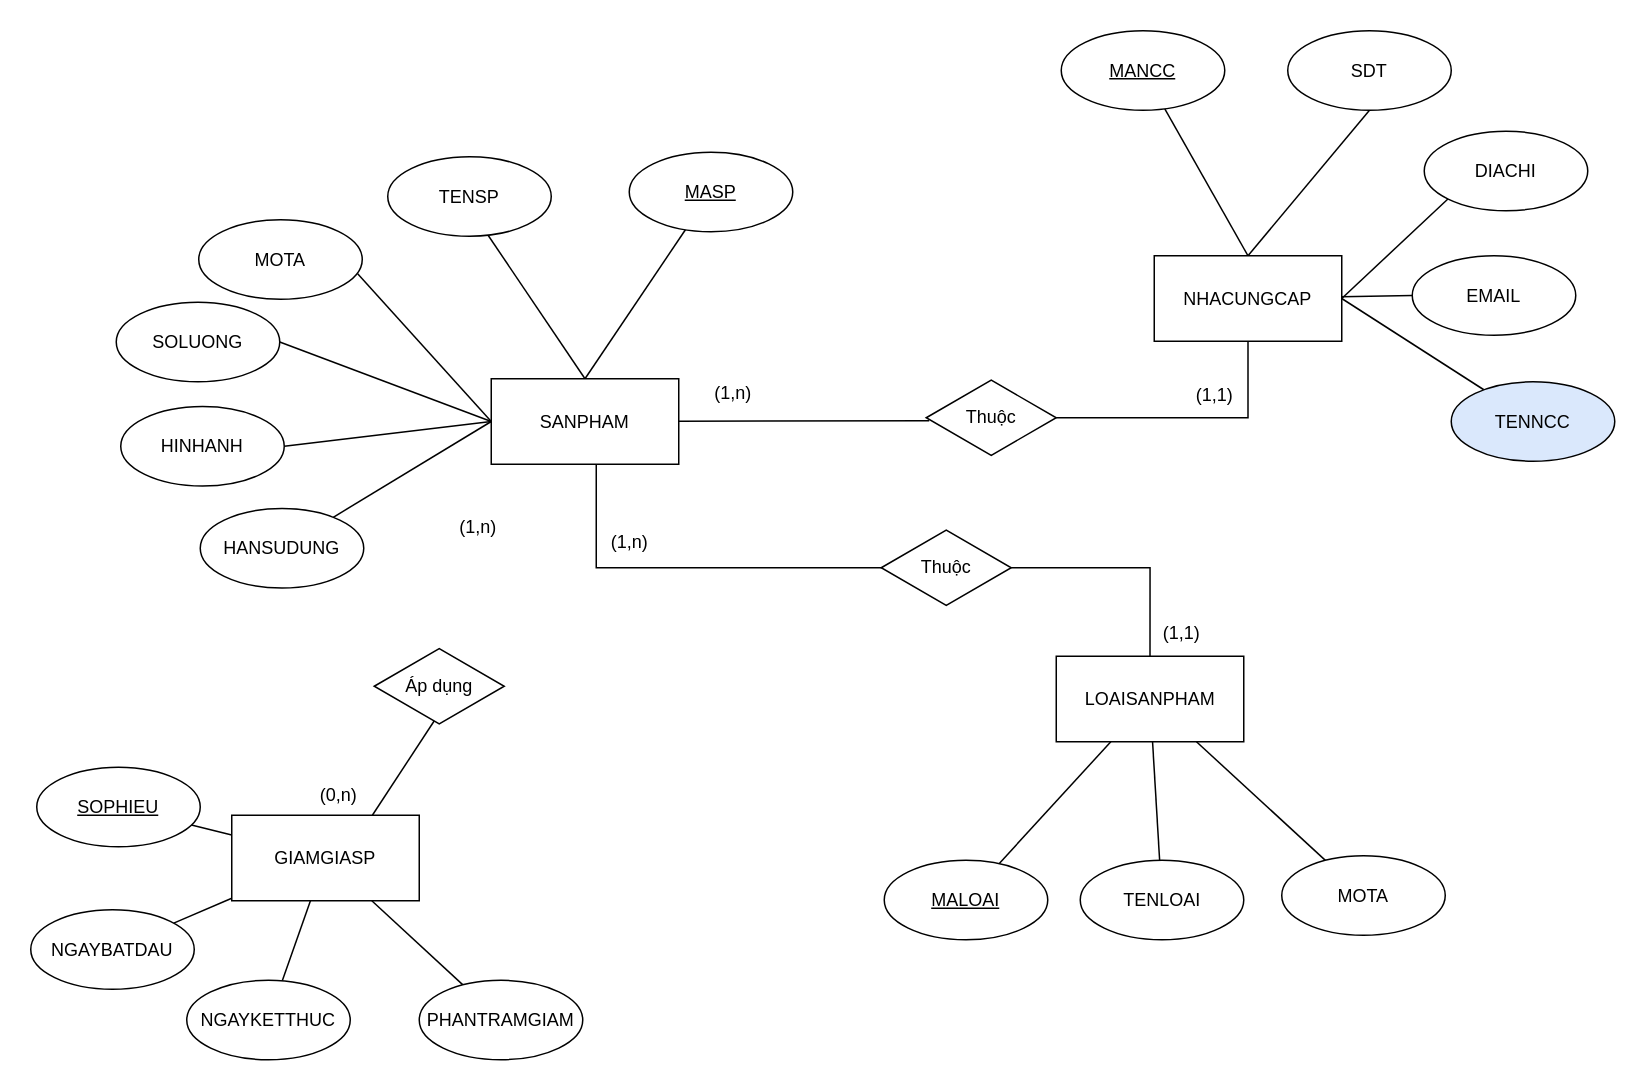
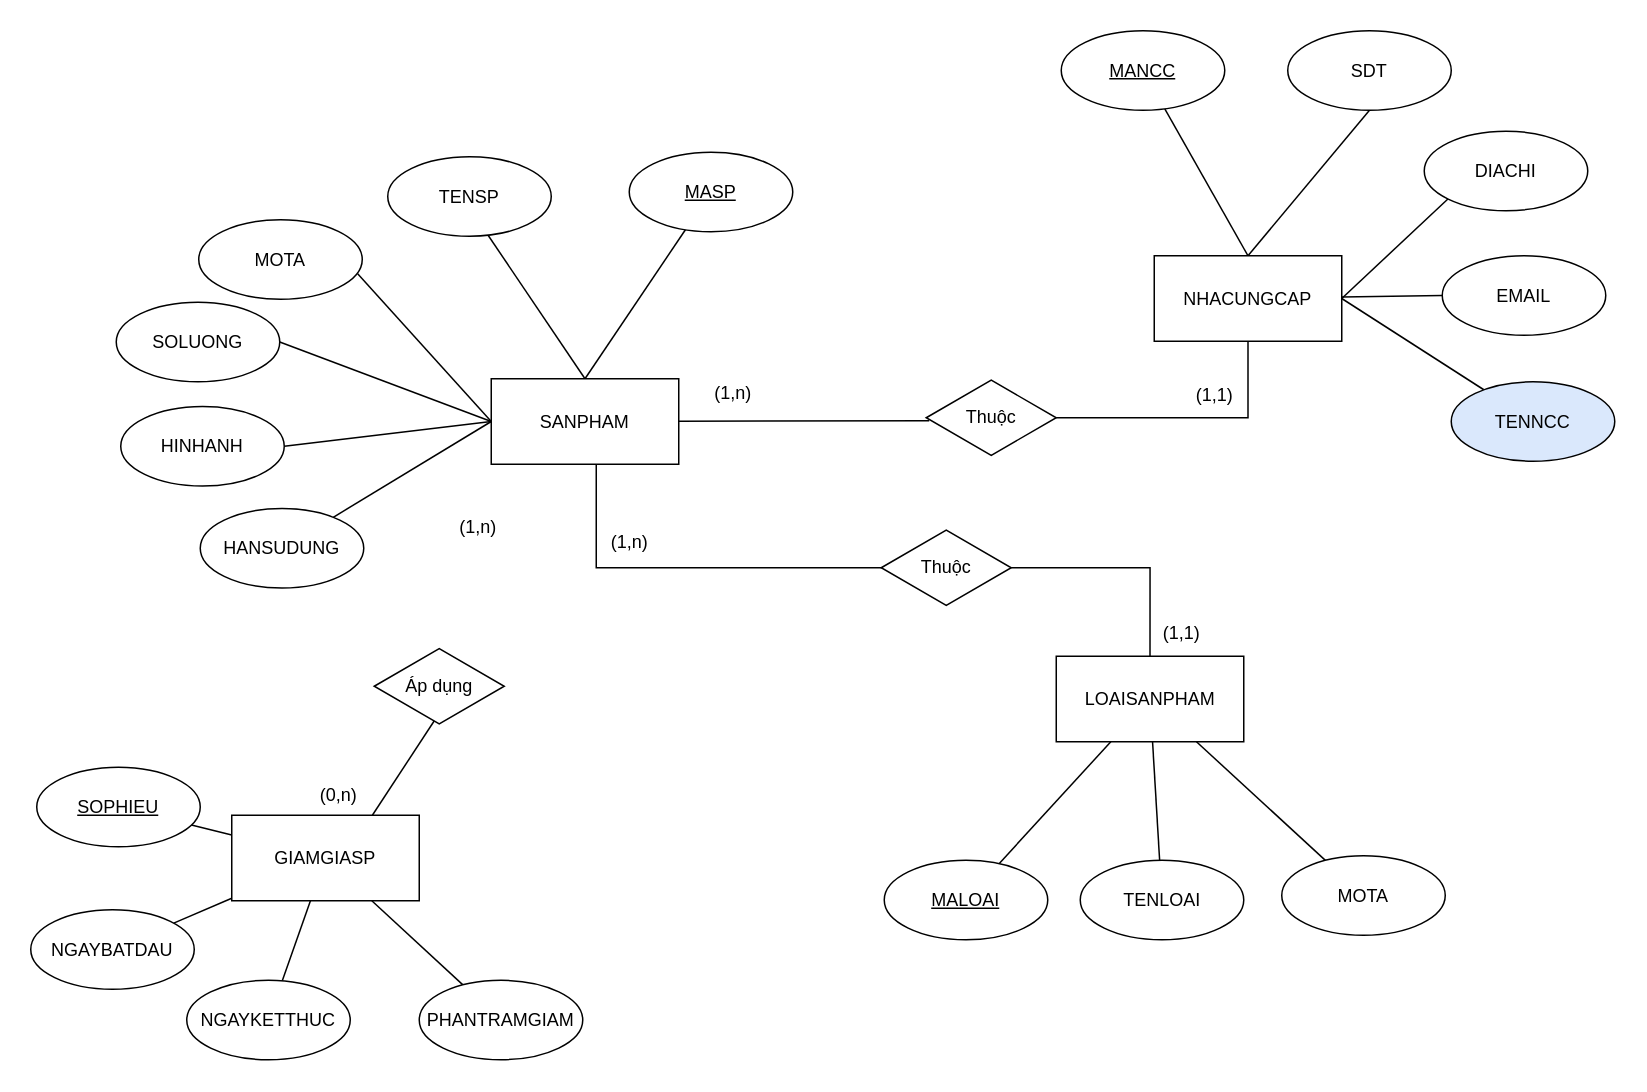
  <mxCell id="0" />
  <mxCell id="1" parent="0" />
  <mxCell id="2" style="rounded=0;orthogonalLoop=1;jettySize=auto;html=1;endArrow=none;endFill=0;exitX=0.5;exitY=0;exitDx=0;exitDy=0;" parent="1" source="10" target="12" edge="1"><mxGeometry relative="1" as="geometry" /></mxCell>
  <mxCell id="3" style="edgeStyle=none;rounded=0;orthogonalLoop=1;jettySize=auto;html=1;endArrow=none;endFill=0;exitX=0.5;exitY=0;exitDx=0;exitDy=0;" parent="1" source="10" edge="1"><mxGeometry relative="1" as="geometry"><mxPoint x="324" y="155" as="targetPoint" /></mxGeometry></mxCell>
  <mxCell id="4" style="edgeStyle=none;rounded=0;orthogonalLoop=1;jettySize=auto;html=1;entryX=0.972;entryY=0.679;entryDx=0;entryDy=0;entryPerimeter=0;endArrow=none;endFill=0;exitX=0;exitY=0.5;exitDx=0;exitDy=0;" parent="1" source="10" target="13" edge="1"><mxGeometry relative="1" as="geometry" /></mxCell>
  <mxCell id="5" style="edgeStyle=none;rounded=0;orthogonalLoop=1;jettySize=auto;html=1;entryX=1;entryY=0.5;entryDx=0;entryDy=0;endArrow=none;endFill=0;exitX=0;exitY=0.5;exitDx=0;exitDy=0;exitPerimeter=0;" parent="1" source="10" target="14" edge="1"><mxGeometry relative="1" as="geometry" /></mxCell>
  <mxCell id="6" style="edgeStyle=none;rounded=0;orthogonalLoop=1;jettySize=auto;html=1;entryX=1;entryY=0.5;entryDx=0;entryDy=0;endArrow=none;endFill=0;exitX=0;exitY=0.5;exitDx=0;exitDy=0;" parent="1" source="10" target="15" edge="1"><mxGeometry relative="1" as="geometry" /></mxCell>
  <mxCell id="7" style="edgeStyle=none;rounded=0;orthogonalLoop=1;jettySize=auto;html=1;entryX=0.023;entryY=0.538;entryDx=0;entryDy=0;entryPerimeter=0;endArrow=none;endFill=0;" parent="1" source="10" target="38" edge="1"><mxGeometry relative="1" as="geometry" /></mxCell>
  <mxCell id="8" style="edgeStyle=orthogonalEdgeStyle;rounded=0;orthogonalLoop=1;jettySize=auto;html=1;entryX=0.046;entryY=0.538;entryDx=0;entryDy=0;entryPerimeter=0;endArrow=none;endFill=0;" parent="1" source="10" target="36" edge="1"><mxGeometry relative="1" as="geometry"><Array as="points"><mxPoint x="397" y="378" /></Array></mxGeometry></mxCell>
  <mxCell id="9" style="rounded=0;orthogonalLoop=1;jettySize=auto;html=1;endArrow=none;endFill=0;exitX=0;exitY=0.5;exitDx=0;exitDy=0;" parent="1" source="10" target="43" edge="1"><mxGeometry relative="1" as="geometry" /></mxCell>
  <mxCell id="10" value="SANPHAM" style="rounded=0;whiteSpace=wrap;html=1;" parent="1" vertex="1"><mxGeometry x="327" y="252" width="125" height="57" as="geometry" /></mxCell>
  <mxCell id="11" value="TENSP" style="ellipse;whiteSpace=wrap;html=1;" parent="1" vertex="1"><mxGeometry x="258" y="104" width="109" height="53" as="geometry" /></mxCell>
  <mxCell id="12" value="&lt;u&gt;MASP&lt;/u&gt;" style="ellipse;whiteSpace=wrap;html=1;" parent="1" vertex="1"><mxGeometry x="419" y="101" width="109" height="53" as="geometry" /></mxCell>
  <mxCell id="13" value="MOTA" style="ellipse;whiteSpace=wrap;html=1;" parent="1" vertex="1"><mxGeometry x="132" y="146" width="109" height="53" as="geometry" /></mxCell>
  <mxCell id="14" value="SOLUONG" style="ellipse;whiteSpace=wrap;html=1;" parent="1" vertex="1"><mxGeometry x="77" y="201" width="109" height="53" as="geometry" /></mxCell>
  <mxCell id="15" value="HINHANH" style="ellipse;whiteSpace=wrap;html=1;" parent="1" vertex="1"><mxGeometry x="80" y="270.5" width="109" height="53" as="geometry" /></mxCell>
  <mxCell id="16" style="edgeStyle=none;rounded=0;orthogonalLoop=1;jettySize=auto;html=1;endArrow=none;endFill=0;exitX=0.5;exitY=0;exitDx=0;exitDy=0;" parent="1" source="21" target="26" edge="1"><mxGeometry relative="1" as="geometry"><mxPoint x="823" y="168" as="sourcePoint" /></mxGeometry></mxCell>
  <mxCell id="17" style="edgeStyle=none;rounded=0;orthogonalLoop=1;jettySize=auto;html=1;entryX=0.5;entryY=1;entryDx=0;entryDy=0;endArrow=none;endFill=0;exitX=0.5;exitY=0;exitDx=0;exitDy=0;" parent="1" source="21" target="29" edge="1"><mxGeometry relative="1" as="geometry" /></mxCell>
  <mxCell id="18" style="edgeStyle=none;rounded=0;orthogonalLoop=1;jettySize=auto;html=1;entryX=0;entryY=1;entryDx=0;entryDy=0;endArrow=none;endFill=0;exitX=1;exitY=0.5;exitDx=0;exitDy=0;" parent="1" source="21" target="28" edge="1"><mxGeometry relative="1" as="geometry" /></mxCell>
  <mxCell id="19" style="edgeStyle=none;rounded=0;orthogonalLoop=1;jettySize=auto;html=1;entryX=0;entryY=0.5;entryDx=0;entryDy=0;endArrow=none;endFill=0;" parent="1" source="21" target="30" edge="1"><mxGeometry relative="1" as="geometry" /></mxCell>
  <mxCell id="20" style="edgeStyle=none;rounded=0;orthogonalLoop=1;jettySize=auto;html=1;endArrow=none;endFill=0;exitX=1;exitY=0.5;exitDx=0;exitDy=0;" parent="1" source="21" target="27" edge="1"><mxGeometry relative="1" as="geometry" /></mxCell>
  <mxCell id="21" value="NHACUNGCAP" style="rounded=0;whiteSpace=wrap;html=1;" parent="1" vertex="1"><mxGeometry x="769" y="170" width="125" height="57" as="geometry" /></mxCell>
  <mxCell id="22" style="edgeStyle=none;rounded=0;orthogonalLoop=1;jettySize=auto;html=1;endArrow=none;endFill=0;" parent="1" source="25" target="32" edge="1"><mxGeometry relative="1" as="geometry" /></mxCell>
  <mxCell id="23" style="edgeStyle=none;rounded=0;orthogonalLoop=1;jettySize=auto;html=1;endArrow=none;endFill=0;" parent="1" source="25" target="33" edge="1"><mxGeometry relative="1" as="geometry" /></mxCell>
  <mxCell id="24" style="edgeStyle=none;rounded=0;orthogonalLoop=1;jettySize=auto;html=1;endArrow=none;endFill=0;" parent="1" source="25" target="34" edge="1"><mxGeometry relative="1" as="geometry" /></mxCell>
  <mxCell id="25" value="LOAISANPHAM" style="rounded=0;whiteSpace=wrap;html=1;" parent="1" vertex="1"><mxGeometry x="703.67" y="437" width="125" height="57" as="geometry" /></mxCell>
  <mxCell id="26" value="&lt;u&gt;MANCC&lt;/u&gt;" style="ellipse;whiteSpace=wrap;html=1;" parent="1" vertex="1"><mxGeometry x="707" y="20" width="109" height="53" as="geometry" /></mxCell>
  <mxCell id="27" value="TENNCC" style="ellipse;whiteSpace=wrap;html=1;fillColor=#dae8fc;" parent="1" vertex="1"><mxGeometry x="967" y="254" width="109" height="53" as="geometry" /></mxCell>
  <mxCell id="28" value="DIACHI" style="ellipse;whiteSpace=wrap;html=1;" parent="1" vertex="1"><mxGeometry x="949" y="87" width="109" height="53" as="geometry" /></mxCell>
  <mxCell id="29" value="SDT" style="ellipse;whiteSpace=wrap;html=1;" parent="1" vertex="1"><mxGeometry x="858" y="20" width="109" height="53" as="geometry" /></mxCell>
- <mxCell id="30" value="EMAIL" style="ellipse;whiteSpace=wrap;html=1;" parent="1" vertex="1"><mxGeometry x="941" y="170" width="109" height="53" as="geometry" /></mxCell>
+ <mxCell id="30" value="EMAIL" style="ellipse;whiteSpace=wrap;html=1;" parent="1" vertex="1"><mxGeometry x="961" y="170" width="109" height="53" as="geometry" /></mxCell>
  <mxCell id="31" style="edgeStyle=none;rounded=0;orthogonalLoop=1;jettySize=auto;html=1;exitX=0.75;exitY=1;exitDx=0;exitDy=0;endArrow=none;endFill=0;" parent="1" source="21" target="21" edge="1"><mxGeometry relative="1" as="geometry" /></mxCell>
  <mxCell id="32" value="MOTA" style="ellipse;whiteSpace=wrap;html=1;" parent="1" vertex="1"><mxGeometry x="854" y="570" width="109" height="53" as="geometry" /></mxCell>
  <mxCell id="33" value="TENLOAI" style="ellipse;whiteSpace=wrap;html=1;" parent="1" vertex="1"><mxGeometry x="719.67" y="573" width="109" height="53" as="geometry" /></mxCell>
  <mxCell id="34" value="&lt;u&gt;MALOAI&lt;/u&gt;" style="ellipse;whiteSpace=wrap;html=1;" parent="1" vertex="1"><mxGeometry x="589" y="573" width="109" height="53" as="geometry" /></mxCell>
  <mxCell id="35" style="edgeStyle=orthogonalEdgeStyle;rounded=0;orthogonalLoop=1;jettySize=auto;html=1;entryX=0.5;entryY=0;entryDx=0;entryDy=0;endArrow=none;endFill=0;" parent="1" source="36" target="25" edge="1"><mxGeometry relative="1" as="geometry" /></mxCell>
  <mxCell id="36" value="Thuộc" style="html=1;whiteSpace=wrap;aspect=fixed;shape=isoRectangle;align=center;" parent="1" vertex="1"><mxGeometry x="587" y="352" width="86.67" height="52" as="geometry" /></mxCell>
  <mxCell id="37" style="edgeStyle=orthogonalEdgeStyle;rounded=0;orthogonalLoop=1;jettySize=auto;html=1;entryX=0.5;entryY=1;entryDx=0;entryDy=0;endArrow=none;endFill=0;" parent="1" source="38" target="21" edge="1"><mxGeometry relative="1" as="geometry" /></mxCell>
  <mxCell id="38" value="Thuộc" style="html=1;whiteSpace=wrap;aspect=fixed;shape=isoRectangle;align=center;" parent="1" vertex="1"><mxGeometry x="617" y="252" width="86.67" height="52" as="geometry" /></mxCell>
  <mxCell id="39" value="(1,1)" style="text;html=1;align=center;verticalAlign=middle;resizable=0;points=[];autosize=1;strokeColor=none;fillColor=none;" parent="1" vertex="1"><mxGeometry x="791" y="254" width="35" height="18" as="geometry" /></mxCell>
  <mxCell id="40" value="(1,n)" style="text;html=1;align=center;verticalAlign=middle;resizable=0;points=[];autosize=1;strokeColor=none;fillColor=none;" parent="1" vertex="1"><mxGeometry x="470" y="252.5" width="35" height="18" as="geometry" /></mxCell>
  <mxCell id="41" value="(1,1)" style="text;html=1;align=center;verticalAlign=middle;resizable=0;points=[];autosize=1;strokeColor=none;fillColor=none;" parent="1" vertex="1"><mxGeometry x="769" y="413" width="35" height="18" as="geometry" /></mxCell>
  <mxCell id="42" value="(1,n)" style="text;html=1;align=center;verticalAlign=middle;resizable=0;points=[];autosize=1;strokeColor=none;fillColor=none;" parent="1" vertex="1"><mxGeometry x="401" y="352" width="35" height="18" as="geometry" /></mxCell>
  <mxCell id="43" value="HANSUDUNG" style="ellipse;whiteSpace=wrap;html=1;" parent="1" vertex="1"><mxGeometry x="133" y="338.5" width="109" height="53" as="geometry" /></mxCell>
  <mxCell id="44" style="rounded=0;orthogonalLoop=1;jettySize=auto;html=1;endArrow=none;endFill=0;" parent="1" source="48" target="53" edge="1"><mxGeometry relative="1" as="geometry" /></mxCell>
  <mxCell id="45" style="edgeStyle=none;rounded=0;orthogonalLoop=1;jettySize=auto;html=1;endArrow=none;endFill=0;" parent="1" source="48" target="54" edge="1"><mxGeometry relative="1" as="geometry" /></mxCell>
  <mxCell id="46" style="edgeStyle=none;rounded=0;orthogonalLoop=1;jettySize=auto;html=1;endArrow=none;endFill=0;" parent="1" source="48" target="52" edge="1"><mxGeometry relative="1" as="geometry" /></mxCell>
  <mxCell id="47" style="edgeStyle=none;rounded=0;orthogonalLoop=1;jettySize=auto;html=1;endArrow=none;endFill=0;" parent="1" source="48" target="51" edge="1"><mxGeometry relative="1" as="geometry" /></mxCell>
  <mxCell id="48" value="GIAMGIASP" style="rounded=0;whiteSpace=wrap;html=1;" parent="1" vertex="1"><mxGeometry x="154" y="543" width="125" height="57" as="geometry" /></mxCell>
  <mxCell id="49" style="edgeStyle=none;rounded=0;orthogonalLoop=1;jettySize=auto;html=1;entryX=0.75;entryY=0;entryDx=0;entryDy=0;endArrow=none;endFill=0;exitX=0.462;exitY=0.942;exitDx=0;exitDy=0;exitPerimeter=0;" parent="1" source="50" target="48" edge="1"><mxGeometry relative="1" as="geometry" /></mxCell>
  <mxCell id="50" value="Áp dụng" style="html=1;whiteSpace=wrap;aspect=fixed;shape=isoRectangle;align=center;" parent="1" vertex="1"><mxGeometry x="249" y="431" width="86.67" height="52" as="geometry" /></mxCell>
  <mxCell id="51" value="&lt;u&gt;SOPHIEU&lt;/u&gt;" style="ellipse;whiteSpace=wrap;html=1;" parent="1" vertex="1"><mxGeometry x="24" y="511" width="109" height="53" as="geometry" /></mxCell>
  <mxCell id="52" value="NGAYBATDAU" style="ellipse;whiteSpace=wrap;html=1;" parent="1" vertex="1"><mxGeometry x="20" y="606" width="109" height="53" as="geometry" /></mxCell>
  <mxCell id="53" value="NGAYKETTHUC" style="ellipse;whiteSpace=wrap;html=1;" parent="1" vertex="1"><mxGeometry x="124" y="653" width="109" height="53" as="geometry" /></mxCell>
  <mxCell id="54" value="PHANTRAMGIAM" style="ellipse;whiteSpace=wrap;html=1;" parent="1" vertex="1"><mxGeometry x="279" y="653" width="109" height="53" as="geometry" /></mxCell>
  <mxCell id="55" value="(0,n)" style="text;html=1;align=center;verticalAlign=middle;resizable=0;points=[];autosize=1;strokeColor=none;fillColor=none;" parent="1" vertex="1"><mxGeometry x="207" y="521" width="35" height="18" as="geometry" /></mxCell>
  <mxCell id="56" value="(1,n)" style="text;html=1;align=center;verticalAlign=middle;resizable=0;points=[];autosize=1;strokeColor=none;fillColor=none;" parent="1" vertex="1"><mxGeometry x="300.67" y="342" width="35" height="18" as="geometry" /></mxCell>
